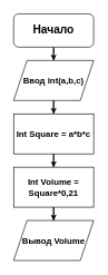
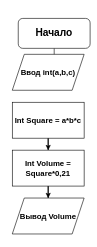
  <mxCell id="0" />
  <mxCell id="1" parent="0" />
  <mxCell id="2" style="edgeStyle=orthogonalEdgeStyle;rounded=0;orthogonalLoop=1;jettySize=auto;html=1;fontStyle=1;fontSize=13;" edge="1" parent="1" source="3" target="5"><mxGeometry relative="1" as="geometry" /></mxCell>
- <mxCell id="3" value="Начало" style="rounded=1;whiteSpace=wrap;html=1;fontStyle=1;fontSize=17;" vertex="1" parent="1"><mxGeometry x="20" y="20" width="120" height="50" as="geometry" /></mxCell>
- <mxCell id="4" style="edgeStyle=orthogonalEdgeStyle;rounded=0;orthogonalLoop=1;jettySize=auto;html=1;entryX=0.5;entryY=0;entryDx=0;entryDy=0;fontStyle=1;fontSize=13;" edge="1" parent="1" source="5" target="7"><mxGeometry relative="1" as="geometry" /></mxCell>
+ <mxCell id="3" value="Начало" style="rounded=1;whiteSpace=wrap;html=1;fontStyle=1;fontSize=17;" vertex="1" parent="1"><mxGeometry x="30" y="30" width="120" height="50" as="geometry" /></mxCell>
  <mxCell id="5" value="Ввод int(a,b,c)" style="shape=parallelogram;perimeter=parallelogramPerimeter;whiteSpace=wrap;html=1;fixedSize=1;fontStyle=1;fontSize=13;" vertex="1" parent="1"><mxGeometry x="20" y="90" width="120" height="60" as="geometry" /></mxCell>
  <mxCell id="6" style="edgeStyle=orthogonalEdgeStyle;rounded=0;orthogonalLoop=1;jettySize=auto;html=1;fontStyle=1;fontSize=13;" edge="1" parent="1" source="7" target="9"><mxGeometry relative="1" as="geometry" /></mxCell>
  <mxCell id="7" value="Int Square = a*b*c" style="rounded=0;whiteSpace=wrap;html=1;fontStyle=1;fontSize=13;" vertex="1" parent="1"><mxGeometry x="20" y="170" width="120" height="60" as="geometry" /></mxCell>
  <mxCell id="8" style="edgeStyle=orthogonalEdgeStyle;rounded=0;orthogonalLoop=1;jettySize=auto;html=1;fontStyle=1;fontSize=13;" edge="1" parent="1" source="9" target="10"><mxGeometry relative="1" as="geometry" /></mxCell>
  <mxCell id="9" value="Int Volume = Square*0,21" style="rounded=0;whiteSpace=wrap;html=1;fontStyle=1;fontSize=13;" vertex="1" parent="1"><mxGeometry x="20" y="250" width="120" height="60" as="geometry" /></mxCell>
  <mxCell id="10" value="Вывод Volume" style="shape=parallelogram;perimeter=parallelogramPerimeter;whiteSpace=wrap;html=1;fixedSize=1;fontStyle=1;fontSize=13;" vertex="1" parent="1"><mxGeometry x="20" y="330" width="120" height="60" as="geometry" /></mxCell>
